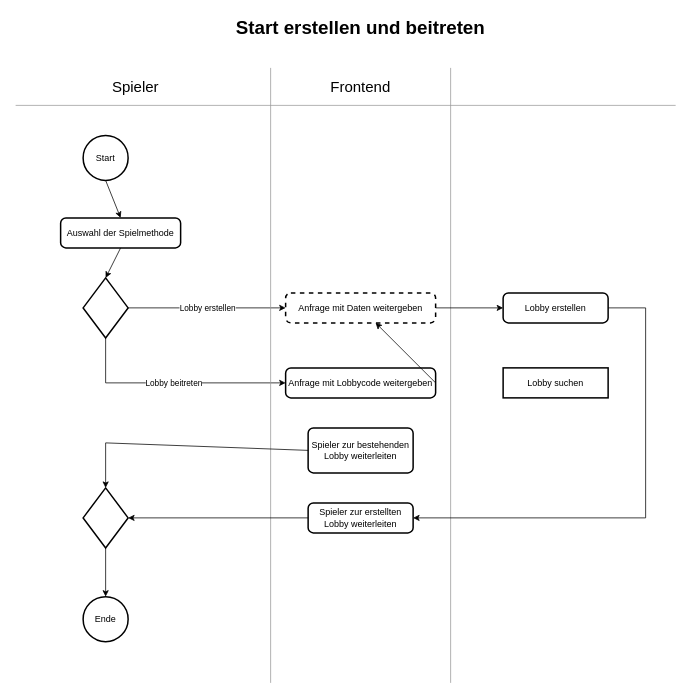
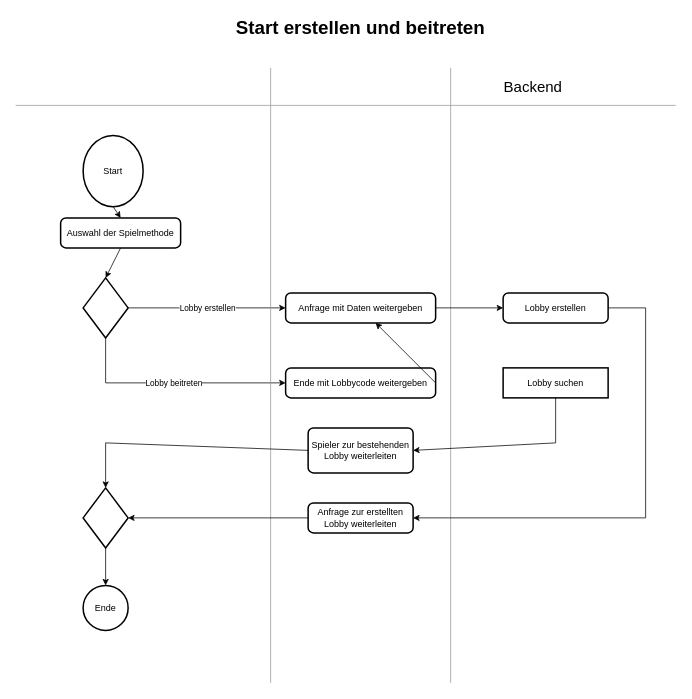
  <mxCell id="0" />
  <mxCell id="1" parent="0" />
  <mxCell id="2" value="" style="strokeWidth=2;html=1;shape=mxgraph.flowchart.decision;whiteSpace=wrap;" vertex="1" parent="1"><mxGeometry x="110" y="370" width="60" height="80" as="geometry" /></mxCell>
- <mxCell id="3" value="Start" style="strokeWidth=2;html=1;shape=mxgraph.flowchart.start_2;whiteSpace=wrap;" vertex="1" parent="1"><mxGeometry x="110" y="180" width="60" height="60" as="geometry" /></mxCell>
- <mxCell id="4" value="Ende" style="strokeWidth=2;html=1;shape=mxgraph.flowchart.start_2;whiteSpace=wrap;" vertex="1" parent="1"><mxGeometry x="110" y="795" width="60" height="60" as="geometry" /></mxCell>
- <mxCell id="5" value="Anfrage mit Daten weitergeben" style="rounded=1;whiteSpace=wrap;html=1;absoluteArcSize=1;arcSize=14;strokeWidth=2;dashed=1;" vertex="1" parent="1"><mxGeometry x="380" y="390" width="200" height="40" as="geometry" /></mxCell>
- <mxCell id="6" value="Anfrage mit Lobbycode weitergeben" style="rounded=1;whiteSpace=wrap;html=1;absoluteArcSize=1;arcSize=14;strokeWidth=2;portConstraint=north;" vertex="1" parent="1"><mxGeometry x="380" y="490" width="200" height="40" as="geometry" /></mxCell>
+ <mxCell id="3" value="Start" style="strokeWidth=2;html=1;shape=mxgraph.flowchart.start_2;whiteSpace=wrap;" vertex="1" parent="1"><mxGeometry x="110" y="180" width="80" height="95" as="geometry" /></mxCell>
+ <mxCell id="4" value="Ende" style="strokeWidth=2;html=1;shape=mxgraph.flowchart.start_2;whiteSpace=wrap;" vertex="1" parent="1"><mxGeometry x="110" y="780" width="60" height="60" as="geometry" /></mxCell>
+ <mxCell id="5" value="Anfrage mit Daten weitergeben" style="rounded=1;whiteSpace=wrap;html=1;absoluteArcSize=1;arcSize=14;strokeWidth=2;" vertex="1" parent="1"><mxGeometry x="380" y="390" width="200" height="40" as="geometry" /></mxCell>
+ <mxCell id="6" value="Ende mit Lobbycode weitergeben" style="rounded=1;whiteSpace=wrap;html=1;absoluteArcSize=1;arcSize=14;strokeWidth=2;portConstraint=north;" vertex="1" parent="1"><mxGeometry x="380" y="490" width="200" height="40" as="geometry" /></mxCell>
  <mxCell id="7" value="" style="endArrow=classic;html=1;rounded=0;exitX=1;exitY=0.5;exitDx=0;exitDy=0;exitPerimeter=0;entryX=0;entryY=0.5;entryDx=0;entryDy=0;" edge="1" parent="1" source="2" target="5"><mxGeometry relative="1" as="geometry"><mxPoint x="780" y="430" as="sourcePoint" /><mxPoint x="880" y="430" as="targetPoint" /></mxGeometry></mxCell>
  <mxCell id="8" value="Lobby erstellen" style="edgeLabel;resizable=0;html=1;;align=center;verticalAlign=middle;" connectable="0" vertex="1" parent="7"><mxGeometry relative="1" as="geometry" /></mxCell>
  <mxCell id="9" value="" style="endArrow=classic;html=1;rounded=0;exitX=0.5;exitY=1;exitDx=0;exitDy=0;exitPerimeter=0;entryX=0;entryY=0.5;entryDx=0;entryDy=0;" edge="1" parent="1" source="2" target="6"><mxGeometry relative="1" as="geometry"><mxPoint x="360" y="400" as="sourcePoint" /><mxPoint x="590" y="400" as="targetPoint" /><Array as="points"><mxPoint x="140" y="510" /></Array></mxGeometry></mxCell>
  <mxCell id="10" value="&lt;div&gt;Lobby beitreten&lt;/div&gt;" style="edgeLabel;resizable=0;html=1;;align=center;verticalAlign=middle;" connectable="0" vertex="1" parent="9"><mxGeometry relative="1" as="geometry" /></mxCell>
  <mxCell id="11" value="" style="verticalLabelPosition=bottom;shadow=0;dashed=0;align=center;html=1;verticalAlign=top;strokeWidth=1;shape=mxgraph.mockup.markup.line;strokeColor=#999999;direction=north;" vertex="1" parent="1"><mxGeometry x="350" y="90" width="20" height="820" as="geometry" /></mxCell>
  <mxCell id="12" value="" style="verticalLabelPosition=bottom;shadow=0;dashed=0;align=center;html=1;verticalAlign=top;strokeWidth=1;shape=mxgraph.mockup.markup.line;strokeColor=#999999;direction=north;" vertex="1" parent="1"><mxGeometry x="590" y="90" width="20" height="820" as="geometry" /></mxCell>
- <mxCell id="13" value="&lt;font style=&quot;font-size: 20px;&quot;&gt;Frontend&lt;/font&gt;" style="text;html=1;whiteSpace=wrap;strokeColor=none;fillColor=none;align=center;verticalAlign=middle;rounded=0;" vertex="1" parent="1"><mxGeometry x="450" y="100" width="60" height="30" as="geometry" /></mxCell>
- <mxCell id="14" value="&lt;font style=&quot;font-size: 20px;&quot;&gt;Spieler&lt;/font&gt;" style="text;html=1;whiteSpace=wrap;strokeColor=none;fillColor=none;align=center;verticalAlign=middle;rounded=0;" vertex="1" parent="1"><mxGeometry x="150" y="100" width="60" height="30" as="geometry" /></mxCell>
+ <mxCell id="15" value="&lt;font style=&quot;font-size: 20px;&quot;&gt;Backend&lt;/font&gt;" style="text;html=1;whiteSpace=wrap;strokeColor=none;fillColor=none;align=center;verticalAlign=middle;rounded=0;" vertex="1" parent="1"><mxGeometry x="680" y="100" width="60" height="30" as="geometry" /></mxCell>
  <mxCell id="16" value="Lobby erstellen" style="rounded=1;whiteSpace=wrap;html=1;absoluteArcSize=1;arcSize=14;strokeWidth=2;" vertex="1" parent="1"><mxGeometry x="670" y="390" width="140" height="40" as="geometry" /></mxCell>
  <mxCell id="17" value="" style="endArrow=classic;html=1;rounded=0;exitX=1;exitY=0.5;exitDx=0;exitDy=0;entryX=0;entryY=0.5;entryDx=0;entryDy=0;" edge="1" parent="1" source="5" target="16"><mxGeometry width="50" height="50" relative="1" as="geometry"><mxPoint x="480" y="630" as="sourcePoint" /><mxPoint x="530" y="580" as="targetPoint" /></mxGeometry></mxCell>
  <mxCell id="18" value="" style="endArrow=classic;html=1;rounded=0;exitX=0.5;exitY=1;exitDx=0;exitDy=0;exitPerimeter=0;entryX=0.5;entryY=0;entryDx=0;entryDy=0;" edge="1" parent="1" source="3" target="20"><mxGeometry width="50" height="50" relative="1" as="geometry"><mxPoint x="480" y="670" as="sourcePoint" /><mxPoint x="260" y="240" as="targetPoint" /></mxGeometry></mxCell>
  <mxCell id="19" value="" style="endArrow=classic;html=1;rounded=0;exitX=0.5;exitY=1;exitDx=0;exitDy=0;exitPerimeter=0;entryX=0.5;entryY=0;entryDx=0;entryDy=0;entryPerimeter=0;" edge="1" parent="1" source="32" target="4"><mxGeometry width="50" height="50" relative="1" as="geometry"><mxPoint x="140" y="740" as="sourcePoint" /><mxPoint x="530" y="380" as="targetPoint" /></mxGeometry></mxCell>
  <mxCell id="20" value="Auswahl der Spielmethode" style="rounded=1;whiteSpace=wrap;html=1;absoluteArcSize=1;arcSize=14;strokeWidth=2;" vertex="1" parent="1"><mxGeometry x="80" y="290" width="160" height="40" as="geometry" /></mxCell>
  <mxCell id="21" value="" style="endArrow=classic;html=1;rounded=0;exitX=0.5;exitY=1;exitDx=0;exitDy=0;entryX=0.5;entryY=0;entryDx=0;entryDy=0;entryPerimeter=0;" edge="1" parent="1" source="20" target="2"><mxGeometry width="50" height="50" relative="1" as="geometry"><mxPoint x="750" y="560" as="sourcePoint" /><mxPoint x="800" y="510" as="targetPoint" /></mxGeometry></mxCell>
- <mxCell id="22" value="Spieler zur erstellten Lobby weiterleiten" style="rounded=1;whiteSpace=wrap;html=1;absoluteArcSize=1;arcSize=14;strokeWidth=2;" vertex="1" parent="1"><mxGeometry x="410" y="670" width="140" height="40" as="geometry" /></mxCell>
+ <mxCell id="22" value="Anfrage zur erstellten Lobby weiterleiten" style="rounded=1;whiteSpace=wrap;html=1;absoluteArcSize=1;arcSize=14;strokeWidth=2;" vertex="1" parent="1"><mxGeometry x="410" y="670" width="140" height="40" as="geometry" /></mxCell>
  <mxCell id="23" value="" style="endArrow=classic;html=1;rounded=0;exitX=1;exitY=0.5;exitDx=0;exitDy=0;entryX=1;entryY=0.5;entryDx=0;entryDy=0;" edge="1" parent="1" source="16" target="22"><mxGeometry width="50" height="50" relative="1" as="geometry"><mxPoint x="750" y="520" as="sourcePoint" /><mxPoint x="800" y="470" as="targetPoint" /><Array as="points"><mxPoint x="860" y="410" /><mxPoint x="860" y="690" /></Array></mxGeometry></mxCell>
  <mxCell id="24" value="Lobby suchen" style="whiteSpace=wrap;html=1;absoluteArcSize=1;arcSize=14;strokeWidth=2;rounded=0;" vertex="1" parent="1"><mxGeometry x="670" y="490" width="140" height="40" as="geometry" /></mxCell>
  <mxCell id="25" value="" style="endArrow=classic;html=1;rounded=0;exitX=1;exitY=0.5;exitDx=0;exitDy=0;" edge="1" parent="1" target="5" source="6"><mxGeometry width="50" height="50" relative="1" as="geometry"><mxPoint x="570" y="770" as="sourcePoint" /><mxPoint x="530" y="860" as="targetPoint" /></mxGeometry></mxCell>
  <mxCell id="26" value="Spieler zur bestehenden Lobby weiterleiten" style="rounded=1;whiteSpace=wrap;html=1;absoluteArcSize=1;arcSize=14;strokeWidth=2;" vertex="1" parent="1"><mxGeometry x="410" y="570" width="140" height="60" as="geometry" /></mxCell>
+ <mxCell id="27" value="" style="endArrow=classic;html=1;rounded=0;exitX=0.5;exitY=1;exitDx=0;exitDy=0;entryX=1;entryY=0.5;entryDx=0;entryDy=0;" edge="1" parent="1" source="24" target="26"><mxGeometry width="50" height="50" relative="1" as="geometry"><mxPoint x="710" y="500" as="sourcePoint" /><mxPoint x="760" y="450" as="targetPoint" /><Array as="points"><mxPoint x="740" y="590" /></Array></mxGeometry></mxCell>
  <mxCell id="28" value="" style="endArrow=classic;html=1;rounded=0;exitX=0;exitY=0.5;exitDx=0;exitDy=0;entryX=1;entryY=0.5;entryDx=0;entryDy=0;entryPerimeter=0;" edge="1" parent="1" source="22" target="32"><mxGeometry width="50" height="50" relative="1" as="geometry"><mxPoint x="710" y="500" as="sourcePoint" /><mxPoint x="190" y="690" as="targetPoint" /></mxGeometry></mxCell>
  <mxCell id="29" value="" style="endArrow=classic;html=1;rounded=0;exitX=0;exitY=0.5;exitDx=0;exitDy=0;entryX=0.5;entryY=0;entryDx=0;entryDy=0;entryPerimeter=0;" edge="1" parent="1" source="26" target="32"><mxGeometry width="50" height="50" relative="1" as="geometry"><mxPoint x="710" y="500" as="sourcePoint" /><mxPoint x="100" y="570" as="targetPoint" /><Array as="points"><mxPoint x="140" y="590" /></Array></mxGeometry></mxCell>
  <mxCell id="30" value="" style="verticalLabelPosition=bottom;shadow=0;dashed=0;align=center;html=1;verticalAlign=top;strokeWidth=1;shape=mxgraph.mockup.markup.line;strokeColor=#999999;" vertex="1" parent="1"><mxGeometry x="20" y="130" width="880" height="20" as="geometry" /></mxCell>
  <mxCell id="31" value="&lt;b&gt;&lt;font style=&quot;font-size: 25px;&quot;&gt;Start erstellen und beitreten&lt;/font&gt;&lt;/b&gt;" style="text;html=1;whiteSpace=wrap;strokeColor=none;fillColor=none;align=center;verticalAlign=middle;rounded=0;" vertex="1" parent="1"><mxGeometry x="300" y="20" width="360" height="30" as="geometry" /></mxCell>
  <mxCell id="32" value="" style="strokeWidth=2;html=1;shape=mxgraph.flowchart.decision;whiteSpace=wrap;" vertex="1" parent="1"><mxGeometry x="110" y="650" width="60" height="80" as="geometry" /></mxCell>
